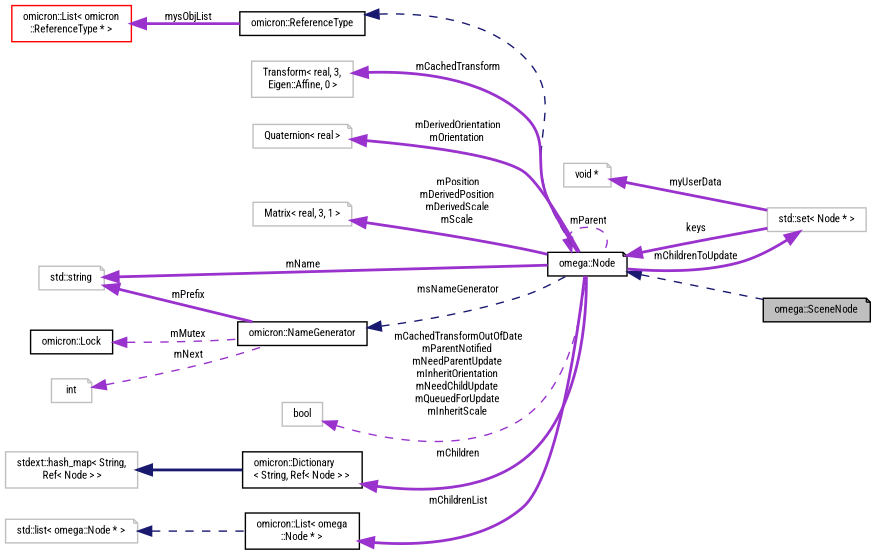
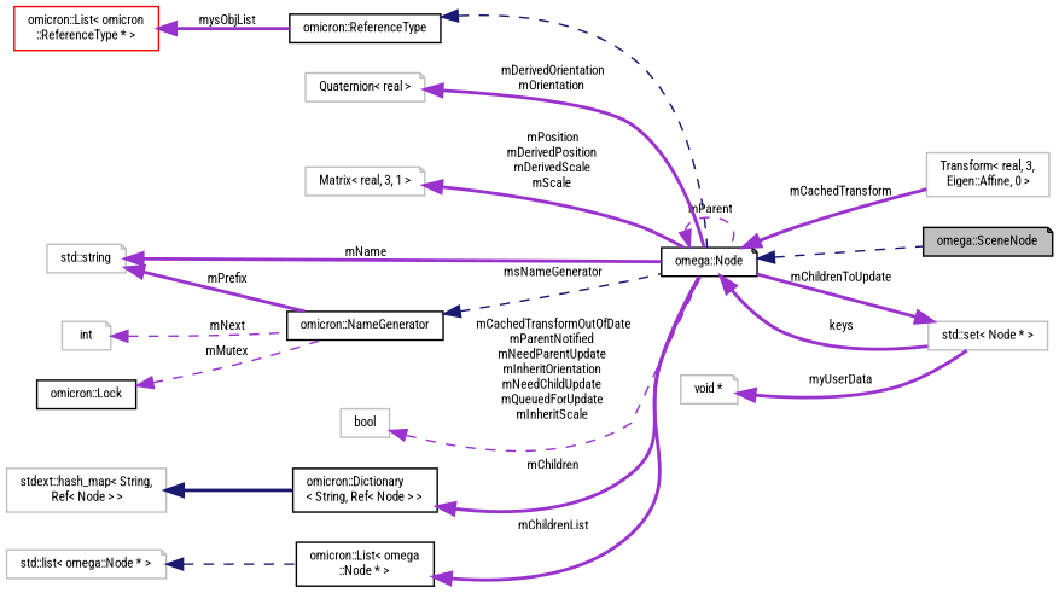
  digraph {
    fontname="Roboto Condensed"
    rankdir=LR
    node [color=grey75 fontname="Roboto Condensed" fontsize=8 shape=box]
    edge [color=darkorchid3 dir=back fontname="Roboto Condensed" fontsize=8 labelfontname="FreeSans.ttf" labelfontsize=8 style=bold]
    n1 [color=black fillcolor=grey75 fontcolor=black height=0.2 label="omega::SceneNode" shape=note style=filled width=0.4]
    n2 [color=black height=0.2 label="omega::Node" shape=note width=0.4]
    n3 [height=0.2 label="std::set\< Node * \>" width=0.4]
    n4 [color=black height=0.2 label="omicron::ReferenceType" width=0.4]
    n5 [color=red height=0.2 label="omicron::List\< omicron\l::ReferenceType * \>" width=0.4]
    n6 [height=0.2 label="Transform\< real, 3,\l Eigen::Affine, 0 \>" width=0.4]
    n7 [height=0.2 label="Quaternion\< real \>" shape=note width=0.4]
    n8 [height=0.2 label="Matrix\< real, 3, 1 \>" shape=note width=0.4]
    n9 [color=black height=0.2 label="omicron::NameGenerator" width=0.4]
    n10 [height=0.2 label=int shape=note width=0.4]
    n11 [height=0.2 label="std::string" shape=note width=0.4]
    n12 [color=black height=0.2 label="omicron::Lock" width=0.4]
    n13 [height=0.2 label=bool width=0.4]
    n14 [color=black height=0.2 label="omicron::Dictionary\l\< String, Ref\< Node \> \>" width=0.4]
    n15 [height=0.2 label="stdext::hash_map\< String,\l Ref\< Node \> \>" width=0.4]
    n16 [height=0.2 label="void *" shape=note width=0.4]
    n17 [color=black height=0.2 label="omicron::List\< omega\l::Node * \>" width=0.4]
    n18 [height=0.2 label="std::list\< omega::Node * \>" shape=note width=0.4]
    n2 -> n1 [color=midnightblue style=dashed]
    n2 -> n2 [label=" mParent" style=dashed]
    n2 -> n3 [label=" keys"]
    n3 -> n2 [label=" mChildrenToUpdate"]
    n4 -> n2 [color=midnightblue style=dashed]
    n5 -> n4 [label=" mysObjList"]
-   n6 -> n2 [label=" mCachedTransform"]
+   n2 -> n6 [label=" mCachedTransform"]
    n7 -> n2 [label=" mDerivedOrientation\nmOrientation"]
    n8 -> n2 [label=" mPosition\nmDerivedPosition\nmDerivedScale\nmScale"]
    n9 -> n2 [color=midnightblue label=" msNameGenerator" style=dashed]
    n10 -> n9 [label=" mNext" style=dashed]
    n11 -> n2 [label=" mName"]
    n11 -> n9 [label=" mPrefix"]
    n12 -> n9 [label=" mMutex" style=dashed]
    n13 -> n2 [label=" mCachedTransformOutOfDate\nmParentNotified\nmNeedParentUpdate\nmInheritOrientation\nmNeedChildUpdate\nmQueuedForUpdate\nmInheritScale" style=dashed]
    n14 -> n2 [label=" mChildren"]
    n15 -> n14 [color=midnightblue]
    n16 -> n3 [label=" myUserData"]
    n17 -> n2 [label=" mChildrenList"]
    n18 -> n17 [color=midnightblue style=dashed]
  }
